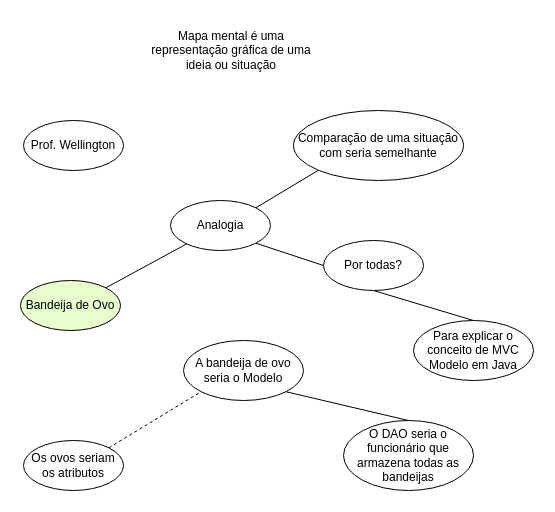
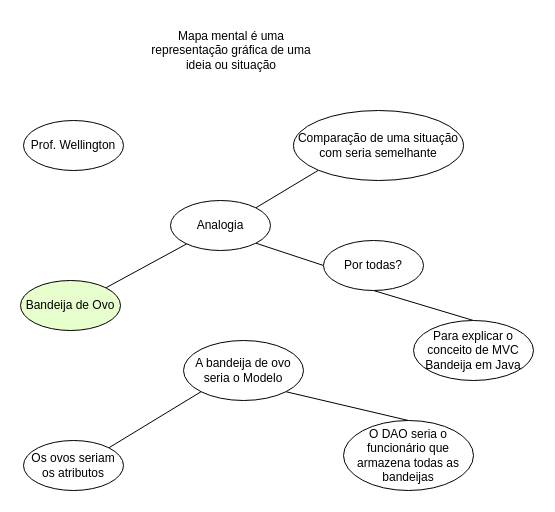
  <mxCell id="0" />
  <mxCell id="1" parent="0" />
  <mxCell id="2" style="rounded=0;orthogonalLoop=1;jettySize=auto;html=1;exitX=1;exitY=0;exitDx=0;exitDy=0;endArrow=none;endFill=0;" edge="1" parent="1" source="3" target="6"><mxGeometry relative="1" as="geometry" /></mxCell>
  <mxCell id="3" value="Bandeija de Ovo" style="ellipse;whiteSpace=wrap;html=1;fillColor=#E6FFCC;" vertex="1" parent="1"><mxGeometry x="20" y="280" width="100" height="50" as="geometry" /></mxCell>
  <mxCell id="4" style="edgeStyle=none;rounded=0;orthogonalLoop=1;jettySize=auto;html=1;exitX=1;exitY=0;exitDx=0;exitDy=0;entryX=0;entryY=1;entryDx=0;entryDy=0;endArrow=none;endFill=0;" edge="1" parent="1" source="6" target="7"><mxGeometry relative="1" as="geometry" /></mxCell>
  <mxCell id="5" style="edgeStyle=none;rounded=0;orthogonalLoop=1;jettySize=auto;html=1;exitX=1;exitY=1;exitDx=0;exitDy=0;entryX=0;entryY=0.5;entryDx=0;entryDy=0;endArrow=none;endFill=0;" edge="1" parent="1" source="6" target="10"><mxGeometry relative="1" as="geometry" /></mxCell>
  <mxCell id="6" value="Analogia" style="ellipse;whiteSpace=wrap;html=1;" vertex="1" parent="1"><mxGeometry x="170" y="200" width="100" height="50" as="geometry" /></mxCell>
  <mxCell id="7" value="Comparação de uma situação com seria semelhante" style="ellipse;whiteSpace=wrap;html=1;" vertex="1" parent="1"><mxGeometry x="293" y="110" width="170" height="70" as="geometry" /></mxCell>
  <mxCell id="8" value="Prof. Wellington" style="ellipse;whiteSpace=wrap;html=1;" vertex="1" parent="1"><mxGeometry x="23" y="120" width="100" height="50" as="geometry" /></mxCell>
  <mxCell id="9" style="edgeStyle=none;rounded=0;orthogonalLoop=1;jettySize=auto;html=1;exitX=0.5;exitY=1;exitDx=0;exitDy=0;entryX=0.5;entryY=0;entryDx=0;entryDy=0;endArrow=none;endFill=0;" edge="1" parent="1" source="10" target="11"><mxGeometry relative="1" as="geometry" /></mxCell>
  <mxCell id="10" value="Por todas?" style="ellipse;whiteSpace=wrap;html=1;" vertex="1" parent="1"><mxGeometry x="323" y="240" width="100" height="50" as="geometry" /></mxCell>
- <mxCell id="11" value="Para explicar o conceito de MVC&lt;br&gt;Modelo em Java" style="ellipse;whiteSpace=wrap;html=1;" vertex="1" parent="1"><mxGeometry x="413" y="320" width="120" height="60" as="geometry" /></mxCell>
+ <mxCell id="11" value="Para explicar o conceito de MVC&lt;br&gt;Bandeija em Java" style="ellipse;whiteSpace=wrap;html=1;" vertex="1" parent="1"><mxGeometry x="413" y="320" width="120" height="60" as="geometry" /></mxCell>
  <mxCell id="12" style="edgeStyle=none;rounded=0;orthogonalLoop=1;jettySize=auto;html=1;exitX=1;exitY=1;exitDx=0;exitDy=0;entryX=0.5;entryY=0;entryDx=0;entryDy=0;endArrow=none;endFill=0;" edge="1" parent="1" source="13" target="16"><mxGeometry relative="1" as="geometry" /></mxCell>
  <mxCell id="13" value="A bandeija de ovo seria o Modelo" style="ellipse;whiteSpace=wrap;html=1;" vertex="1" parent="1"><mxGeometry x="183" y="340" width="120" height="60" as="geometry" /></mxCell>
- <mxCell id="14" style="edgeStyle=none;rounded=0;orthogonalLoop=1;jettySize=auto;html=1;exitX=1;exitY=0;exitDx=0;exitDy=0;entryX=0;entryY=1;entryDx=0;entryDy=0;endArrow=none;endFill=0;dashed=1;" edge="1" parent="1" source="15" target="13"><mxGeometry relative="1" as="geometry" /></mxCell>
+ <mxCell id="14" style="edgeStyle=none;rounded=0;orthogonalLoop=1;jettySize=auto;html=1;exitX=1;exitY=0;exitDx=0;exitDy=0;entryX=0;entryY=1;entryDx=0;entryDy=0;endArrow=none;endFill=0;" edge="1" parent="1" source="15" target="13"><mxGeometry relative="1" as="geometry" /></mxCell>
  <mxCell id="15" value="Os ovos seriam os atributos" style="ellipse;whiteSpace=wrap;html=1;" vertex="1" parent="1"><mxGeometry x="23" y="440" width="100" height="50" as="geometry" /></mxCell>
  <mxCell id="16" value="O DAO seria o funcionário que armazena todas as bandeijas" style="ellipse;whiteSpace=wrap;html=1;" vertex="1" parent="1"><mxGeometry x="343" y="420" width="130" height="70" as="geometry" /></mxCell>
  <mxCell id="17" value="Mapa mental é uma representação gráfica de uma ideia ou situação" style="text;html=1;strokeColor=none;fillColor=none;align=center;verticalAlign=middle;whiteSpace=wrap;rounded=0;" vertex="1" parent="1"><mxGeometry x="143" y="20" width="176" height="60" as="geometry" /></mxCell>
